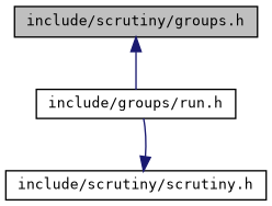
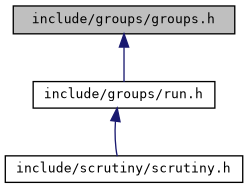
  digraph {
    fontname="DejaVu Sans Mono"
    node [color=black fillcolor=white fontname="DejaVu Sans Mono" fontsize=10 shape=record style=filled]
    edge [color=midnightblue dir=back fontname="DejaVu Sans Mono" fontsize=10 labelfontname=Helvetica labelfontsize=10 style=solid]
-   n1 [fillcolor=grey75 fontcolor=black height=0.2 label="include/scrutiny/groups.h" width=0.4]
+   n1 [fillcolor=grey75 fontcolor=black height=0.2 label="include/groups/groups.h" width=0.4]
    n2 [height=0.2 label="include/groups/run.h" width=0.4]
    n3 [height=0.2 label="include/scrutiny/scrutiny.h" width=0.4]
    n1 -> n2
-   n3 -> n2
+   n2 -> n3
  }
